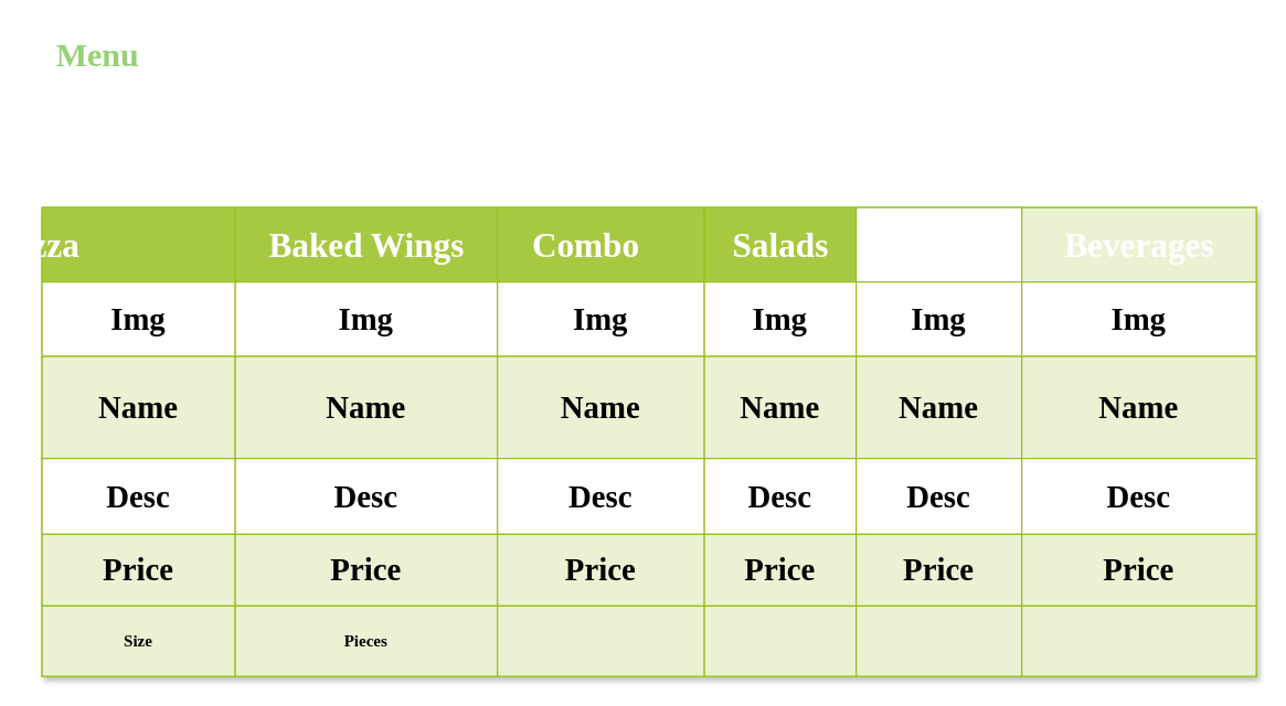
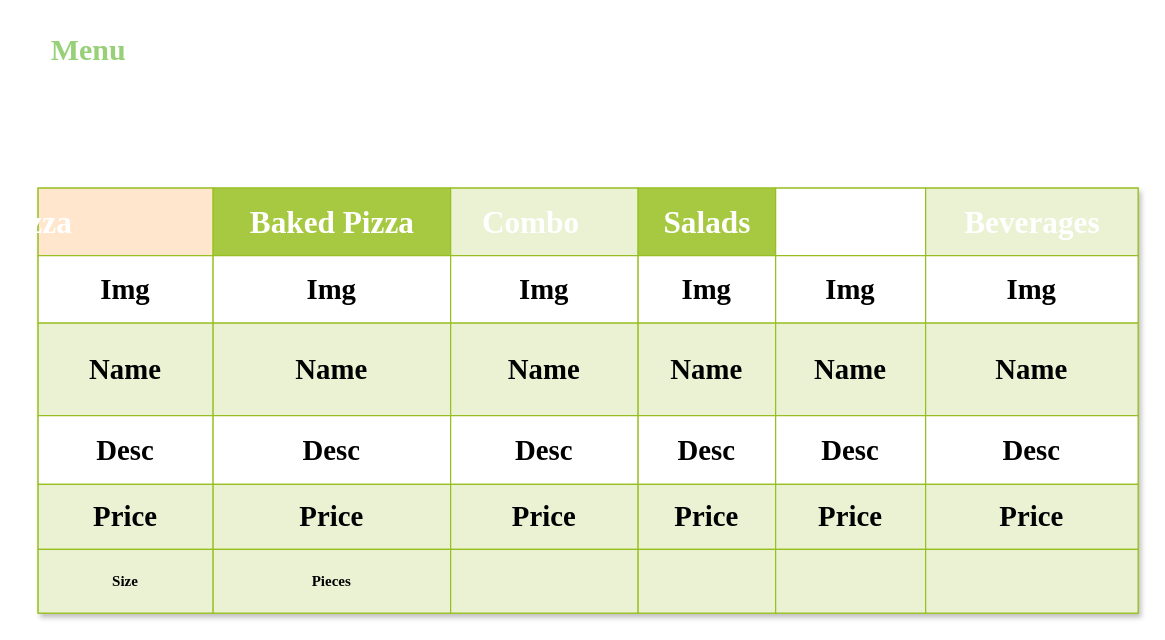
  <mxCell id="0" />
  <mxCell id="1" parent="0" />
  <mxCell id="2" value="sdfsdfsd" style="childLayout=tableLayout;recursiveResize=0;strokeColor=#98bf21;fillColor=#A7C942;shadow=1;fontFamily=Comic Sans MS;fontStyle=1;labelBorderColor=none;" vertex="1" parent="1"><mxGeometry x="30" y="150" width="880" height="340" as="geometry" /></mxCell>
  <mxCell id="3" style="shape=tableRow;horizontal=0;startSize=0;swimlaneHead=0;swimlaneBody=0;top=0;left=0;bottom=0;right=0;dropTarget=0;collapsible=0;recursiveResize=0;expand=0;fontStyle=1;strokeColor=inherit;fillColor=#ffffff;fontFamily=Comic Sans MS;labelBorderColor=none;" vertex="1" parent="2"><mxGeometry width="880" height="54" as="geometry" /></mxCell>
- <mxCell id="4" value="Pizza&lt;span style=&quot;white-space: pre; font-size: 25px;&quot;&gt;&#09;&lt;/span&gt;&lt;span style=&quot;white-space: pre; font-size: 25px;&quot;&gt;&#09;&lt;/span&gt;&lt;span style=&quot;white-space: pre; font-size: 25px;&quot;&gt;&#09;&lt;/span&gt;" style="connectable=0;recursiveResize=0;strokeColor=inherit;fillColor=#A7C942;align=center;fontStyle=1;fontColor=#FFFFFF;html=1;fontFamily=Comic Sans MS;labelBorderColor=none;fontSize=25;" vertex="1" parent="3"><mxGeometry width="140" height="54" as="geometry"><mxRectangle width="140" height="54" as="alternateBounds" /></mxGeometry></mxCell>
- <mxCell id="5" value="Baked Wings" style="connectable=0;recursiveResize=0;strokeColor=inherit;fillColor=#A7C942;align=center;fontStyle=1;fontColor=#FFFFFF;html=1;fontFamily=Comic Sans MS;labelBorderColor=none;fontSize=25;" vertex="1" parent="3"><mxGeometry x="140" width="190" height="54" as="geometry"><mxRectangle width="190" height="54" as="alternateBounds" /></mxGeometry></mxCell>
- <mxCell id="6" value="Combo&lt;span style=&quot;white-space: pre; font-size: 25px;&quot;&gt;&#09;&lt;/span&gt;" style="connectable=0;recursiveResize=0;strokeColor=inherit;fillColor=#A7C942;align=center;fontStyle=1;fontColor=#FFFFFF;html=1;fontFamily=Comic Sans MS;labelBorderColor=none;fontSize=25;" vertex="1" parent="3"><mxGeometry x="330" width="150" height="54" as="geometry"><mxRectangle width="150" height="54" as="alternateBounds" /></mxGeometry></mxCell>
+ <mxCell id="4" value="Pizza&lt;span style=&quot;white-space: pre; font-size: 25px;&quot;&gt;&#09;&lt;/span&gt;&lt;span style=&quot;white-space: pre; font-size: 25px;&quot;&gt;&#09;&lt;/span&gt;&lt;span style=&quot;white-space: pre; font-size: 25px;&quot;&gt;&#09;&lt;/span&gt;" style="connectable=0;recursiveResize=0;strokeColor=inherit;fillColor=#ffe6cc;align=center;fontStyle=1;fontColor=#FFFFFF;html=1;fontFamily=Comic Sans MS;labelBorderColor=none;fontSize=25;" vertex="1" parent="3"><mxGeometry width="140" height="54" as="geometry"><mxRectangle width="140" height="54" as="alternateBounds" /></mxGeometry></mxCell>
+ <mxCell id="5" value="Baked Pizza" style="connectable=0;recursiveResize=0;strokeColor=inherit;fillColor=#A7C942;align=center;fontStyle=1;fontColor=#FFFFFF;html=1;fontFamily=Comic Sans MS;labelBorderColor=none;fontSize=25;" vertex="1" parent="3"><mxGeometry x="140" width="190" height="54" as="geometry"><mxRectangle width="190" height="54" as="alternateBounds" /></mxGeometry></mxCell>
+ <mxCell id="6" value="Combo&lt;span style=&quot;white-space: pre; font-size: 25px;&quot;&gt;&#09;&lt;/span&gt;" style="connectable=0;recursiveResize=0;strokeColor=inherit;fillColor=#eaf2d3;align=center;fontStyle=1;fontColor=#FFFFFF;html=1;fontFamily=Comic Sans MS;labelBorderColor=none;fontSize=25;" vertex="1" parent="3"><mxGeometry x="330" width="150" height="54" as="geometry"><mxRectangle width="150" height="54" as="alternateBounds" /></mxGeometry></mxCell>
  <mxCell id="7" value="Salads" style="connectable=0;recursiveResize=0;strokeColor=inherit;fillColor=#A7C942;align=center;fontStyle=1;fontColor=#FFFFFF;html=1;fontFamily=Comic Sans MS;labelBorderColor=none;fontSize=25;" vertex="1" parent="3"><mxGeometry x="480" width="110" height="54" as="geometry"><mxRectangle width="110" height="54" as="alternateBounds" /></mxGeometry></mxCell>
  <mxCell id="8" value="Calzones" style="connectable=0;recursiveResize=0;strokeColor=inherit;fillColor=#ffffff;align=center;fontStyle=1;fontColor=#FFFFFF;html=1;fontFamily=Comic Sans MS;labelBorderColor=none;fontSize=25;" vertex="1" parent="3"><mxGeometry x="590" width="120" height="54" as="geometry"><mxRectangle width="120" height="54" as="alternateBounds" /></mxGeometry></mxCell>
  <mxCell id="9" value="Beverages" style="connectable=0;recursiveResize=0;strokeColor=inherit;fillColor=#eaf2d3;align=center;fontStyle=1;fontColor=#FFFFFF;html=1;fontFamily=Comic Sans MS;labelBorderColor=none;fontSize=25;" vertex="1" parent="3"><mxGeometry x="710" width="170" height="54" as="geometry"><mxRectangle width="170" height="54" as="alternateBounds" /></mxGeometry></mxCell>
  <mxCell id="10" value="" style="shape=tableRow;horizontal=0;startSize=0;swimlaneHead=0;swimlaneBody=0;top=0;left=0;bottom=0;right=0;dropTarget=0;collapsible=0;recursiveResize=0;expand=0;fontStyle=1;strokeColor=inherit;fillColor=#ffffff;fontFamily=Comic Sans MS;labelBorderColor=none;fontSize=23;" vertex="1" parent="2"><mxGeometry y="54" width="880" height="54" as="geometry" /></mxCell>
  <mxCell id="11" value="Img" style="connectable=0;recursiveResize=0;strokeColor=inherit;fillColor=inherit;align=center;whiteSpace=wrap;html=1;fontStyle=1;labelBackgroundColor=none;fontFamily=Comic Sans MS;labelBorderColor=none;fontSize=23;" vertex="1" parent="10"><mxGeometry width="140" height="54" as="geometry"><mxRectangle width="140" height="54" as="alternateBounds" /></mxGeometry></mxCell>
  <mxCell id="12" value="Img" style="connectable=0;recursiveResize=0;strokeColor=inherit;fillColor=inherit;align=center;whiteSpace=wrap;html=1;fontStyle=1;fontFamily=Comic Sans MS;labelBorderColor=none;fontSize=23;" vertex="1" parent="10"><mxGeometry x="140" width="190" height="54" as="geometry"><mxRectangle width="190" height="54" as="alternateBounds" /></mxGeometry></mxCell>
  <mxCell id="13" value="Img" style="connectable=0;recursiveResize=0;strokeColor=inherit;fillColor=inherit;align=center;whiteSpace=wrap;html=1;fontStyle=1;fontFamily=Comic Sans MS;labelBorderColor=none;fontSize=23;" vertex="1" parent="10"><mxGeometry x="330" width="150" height="54" as="geometry"><mxRectangle width="150" height="54" as="alternateBounds" /></mxGeometry></mxCell>
  <mxCell id="14" value="Img" style="connectable=0;recursiveResize=0;strokeColor=inherit;fillColor=inherit;align=center;whiteSpace=wrap;html=1;fontStyle=1;fontFamily=Comic Sans MS;labelBorderColor=none;fontSize=23;" vertex="1" parent="10"><mxGeometry x="480" width="110" height="54" as="geometry"><mxRectangle width="110" height="54" as="alternateBounds" /></mxGeometry></mxCell>
  <mxCell id="15" value="Img" style="connectable=0;recursiveResize=0;strokeColor=inherit;fillColor=inherit;align=center;whiteSpace=wrap;html=1;fontStyle=1;fontFamily=Comic Sans MS;labelBorderColor=none;fontSize=23;" vertex="1" parent="10"><mxGeometry x="590" width="120" height="54" as="geometry"><mxRectangle width="120" height="54" as="alternateBounds" /></mxGeometry></mxCell>
  <mxCell id="16" value="Img" style="connectable=0;recursiveResize=0;strokeColor=inherit;fillColor=inherit;align=center;whiteSpace=wrap;html=1;fontStyle=1;fontFamily=Comic Sans MS;labelBorderColor=none;fontSize=23;" vertex="1" parent="10"><mxGeometry x="710" width="170" height="54" as="geometry"><mxRectangle width="170" height="54" as="alternateBounds" /></mxGeometry></mxCell>
  <mxCell id="17" value="" style="shape=tableRow;horizontal=0;startSize=0;swimlaneHead=0;swimlaneBody=0;top=0;left=0;bottom=0;right=0;dropTarget=0;collapsible=0;recursiveResize=0;expand=0;fontStyle=1;strokeColor=inherit;fillColor=#EAF2D3;fontFamily=Comic Sans MS;labelBorderColor=none;fontSize=23;" vertex="1" parent="2"><mxGeometry y="108" width="880" height="74" as="geometry" /></mxCell>
  <mxCell id="18" value="Name" style="connectable=0;recursiveResize=0;strokeColor=inherit;fillColor=inherit;whiteSpace=wrap;html=1;fontFamily=Comic Sans MS;fontStyle=1;labelBorderColor=none;verticalAlign=middle;fontSize=23;" vertex="1" parent="17"><mxGeometry width="140" height="74" as="geometry"><mxRectangle width="140" height="74" as="alternateBounds" /></mxGeometry></mxCell>
  <mxCell id="19" value="Name" style="connectable=0;recursiveResize=0;strokeColor=inherit;fillColor=inherit;whiteSpace=wrap;html=1;fontFamily=Comic Sans MS;fontStyle=1;labelBorderColor=none;fontSize=23;" vertex="1" parent="17"><mxGeometry x="140" width="190" height="74" as="geometry"><mxRectangle width="190" height="74" as="alternateBounds" /></mxGeometry></mxCell>
  <mxCell id="20" value="Name" style="connectable=0;recursiveResize=0;strokeColor=inherit;fillColor=inherit;whiteSpace=wrap;html=1;fontFamily=Comic Sans MS;fontStyle=1;labelBorderColor=none;fontSize=23;" vertex="1" parent="17"><mxGeometry x="330" width="150" height="74" as="geometry"><mxRectangle width="150" height="74" as="alternateBounds" /></mxGeometry></mxCell>
  <mxCell id="21" value="Name" style="connectable=0;recursiveResize=0;strokeColor=inherit;fillColor=inherit;whiteSpace=wrap;html=1;fontFamily=Comic Sans MS;fontStyle=1;labelBorderColor=none;fontSize=23;" vertex="1" parent="17"><mxGeometry x="480" width="110" height="74" as="geometry"><mxRectangle width="110" height="74" as="alternateBounds" /></mxGeometry></mxCell>
  <mxCell id="22" value="Name" style="connectable=0;recursiveResize=0;strokeColor=inherit;fillColor=inherit;whiteSpace=wrap;html=1;fontFamily=Comic Sans MS;fontStyle=1;labelBorderColor=none;fontSize=23;" vertex="1" parent="17"><mxGeometry x="590" width="120" height="74" as="geometry"><mxRectangle width="120" height="74" as="alternateBounds" /></mxGeometry></mxCell>
  <mxCell id="23" value="Name" style="connectable=0;recursiveResize=0;strokeColor=inherit;fillColor=inherit;whiteSpace=wrap;html=1;fontFamily=Comic Sans MS;fontStyle=1;labelBorderColor=none;fontSize=23;" vertex="1" parent="17"><mxGeometry x="710" width="170" height="74" as="geometry"><mxRectangle width="170" height="74" as="alternateBounds" /></mxGeometry></mxCell>
  <mxCell id="24" value="" style="shape=tableRow;horizontal=0;startSize=0;swimlaneHead=0;swimlaneBody=0;top=0;left=0;bottom=0;right=0;dropTarget=0;collapsible=0;recursiveResize=0;expand=0;fontStyle=1;strokeColor=inherit;fillColor=#ffffff;fontFamily=Comic Sans MS;labelBorderColor=none;fontSize=23;" vertex="1" parent="2"><mxGeometry y="182" width="880" height="55" as="geometry" /></mxCell>
  <mxCell id="25" value="Desc" style="connectable=0;recursiveResize=0;strokeColor=inherit;fillColor=inherit;fontStyle=1;align=center;whiteSpace=wrap;html=1;fontFamily=Comic Sans MS;labelBorderColor=none;fontSize=23;" vertex="1" parent="24"><mxGeometry width="140" height="55" as="geometry"><mxRectangle width="140" height="55" as="alternateBounds" /></mxGeometry></mxCell>
  <mxCell id="26" value="Desc" style="connectable=0;recursiveResize=0;strokeColor=inherit;fillColor=inherit;fontStyle=1;align=center;whiteSpace=wrap;html=1;fontFamily=Comic Sans MS;labelBorderColor=none;fontSize=23;" vertex="1" parent="24"><mxGeometry x="140" width="190" height="55" as="geometry"><mxRectangle width="190" height="55" as="alternateBounds" /></mxGeometry></mxCell>
  <mxCell id="27" value="Desc" style="connectable=0;recursiveResize=0;strokeColor=inherit;fillColor=inherit;fontStyle=1;align=center;whiteSpace=wrap;html=1;fontFamily=Comic Sans MS;labelBorderColor=none;fontSize=23;" vertex="1" parent="24"><mxGeometry x="330" width="150" height="55" as="geometry"><mxRectangle width="150" height="55" as="alternateBounds" /></mxGeometry></mxCell>
  <mxCell id="28" value="Desc" style="connectable=0;recursiveResize=0;strokeColor=inherit;fillColor=inherit;fontStyle=1;align=center;whiteSpace=wrap;html=1;fontFamily=Comic Sans MS;labelBorderColor=none;fontSize=23;" vertex="1" parent="24"><mxGeometry x="480" width="110" height="55" as="geometry"><mxRectangle width="110" height="55" as="alternateBounds" /></mxGeometry></mxCell>
  <mxCell id="29" value="Desc" style="connectable=0;recursiveResize=0;strokeColor=inherit;fillColor=inherit;fontStyle=1;align=center;whiteSpace=wrap;html=1;fontFamily=Comic Sans MS;labelBorderColor=none;fontSize=23;" vertex="1" parent="24"><mxGeometry x="590" width="120" height="55" as="geometry"><mxRectangle width="120" height="55" as="alternateBounds" /></mxGeometry></mxCell>
  <mxCell id="30" value="Desc" style="connectable=0;recursiveResize=0;strokeColor=inherit;fillColor=inherit;fontStyle=1;align=center;whiteSpace=wrap;html=1;fontFamily=Comic Sans MS;labelBorderColor=none;fontSize=23;" vertex="1" parent="24"><mxGeometry x="710" width="170" height="55" as="geometry"><mxRectangle width="170" height="55" as="alternateBounds" /></mxGeometry></mxCell>
  <mxCell id="31" value="" style="shape=tableRow;horizontal=0;startSize=0;swimlaneHead=0;swimlaneBody=0;top=0;left=0;bottom=0;right=0;dropTarget=0;collapsible=0;recursiveResize=0;expand=0;fontStyle=1;strokeColor=inherit;fillColor=#EAF2D3;fontFamily=Comic Sans MS;labelBorderColor=none;fontSize=23;" vertex="1" parent="2"><mxGeometry y="237" width="880" height="52" as="geometry" /></mxCell>
  <mxCell id="32" value="Price" style="connectable=0;recursiveResize=0;strokeColor=inherit;fillColor=inherit;whiteSpace=wrap;html=1;fontFamily=Comic Sans MS;fontStyle=1;labelBorderColor=none;fontSize=23;" vertex="1" parent="31"><mxGeometry width="140" height="52" as="geometry"><mxRectangle width="140" height="52" as="alternateBounds" /></mxGeometry></mxCell>
  <mxCell id="33" value="Price" style="connectable=0;recursiveResize=0;strokeColor=inherit;fillColor=inherit;whiteSpace=wrap;html=1;fontFamily=Comic Sans MS;fontStyle=1;labelBorderColor=none;fontSize=23;" vertex="1" parent="31"><mxGeometry x="140" width="190" height="52" as="geometry"><mxRectangle width="190" height="52" as="alternateBounds" /></mxGeometry></mxCell>
  <mxCell id="34" value="Price" style="connectable=0;recursiveResize=0;strokeColor=inherit;fillColor=inherit;whiteSpace=wrap;html=1;fontFamily=Comic Sans MS;fontStyle=1;labelBorderColor=none;fontSize=23;" vertex="1" parent="31"><mxGeometry x="330" width="150" height="52" as="geometry"><mxRectangle width="150" height="52" as="alternateBounds" /></mxGeometry></mxCell>
  <mxCell id="35" value="Price" style="connectable=0;recursiveResize=0;strokeColor=inherit;fillColor=inherit;whiteSpace=wrap;html=1;fontFamily=Comic Sans MS;fontStyle=1;labelBorderColor=none;fontSize=23;" vertex="1" parent="31"><mxGeometry x="480" width="110" height="52" as="geometry"><mxRectangle width="110" height="52" as="alternateBounds" /></mxGeometry></mxCell>
  <mxCell id="36" value="Price" style="connectable=0;recursiveResize=0;strokeColor=inherit;fillColor=inherit;whiteSpace=wrap;html=1;fontFamily=Comic Sans MS;fontStyle=1;labelBorderColor=none;fontSize=23;" vertex="1" parent="31"><mxGeometry x="590" width="120" height="52" as="geometry"><mxRectangle width="120" height="52" as="alternateBounds" /></mxGeometry></mxCell>
  <mxCell id="37" value="Price" style="connectable=0;recursiveResize=0;strokeColor=inherit;fillColor=inherit;whiteSpace=wrap;html=1;fontFamily=Comic Sans MS;fontStyle=1;labelBorderColor=none;fontSize=23;" vertex="1" parent="31"><mxGeometry x="710" width="170" height="52" as="geometry"><mxRectangle width="170" height="52" as="alternateBounds" /></mxGeometry></mxCell>
  <mxCell id="38" value="" style="shape=tableRow;horizontal=0;startSize=0;swimlaneHead=0;swimlaneBody=0;top=0;left=0;bottom=0;right=0;dropTarget=0;collapsible=0;recursiveResize=0;expand=0;fontStyle=1;strokeColor=inherit;fillColor=#EAF2D3;fontFamily=Comic Sans MS;labelBorderColor=none;" vertex="1" parent="2"><mxGeometry y="289" width="880" height="51" as="geometry" /></mxCell>
  <mxCell id="39" value="Size" style="connectable=0;recursiveResize=0;strokeColor=inherit;fillColor=inherit;whiteSpace=wrap;html=1;fontFamily=Comic Sans MS;fontStyle=1;labelBorderColor=none;" vertex="1" parent="38"><mxGeometry width="140" height="51" as="geometry"><mxRectangle width="140" height="51" as="alternateBounds" /></mxGeometry></mxCell>
  <mxCell id="40" value="Pieces" style="connectable=0;recursiveResize=0;strokeColor=inherit;fillColor=inherit;whiteSpace=wrap;html=1;fontFamily=Comic Sans MS;fontStyle=1;labelBorderColor=none;" vertex="1" parent="38"><mxGeometry x="140" width="190" height="51" as="geometry"><mxRectangle width="190" height="51" as="alternateBounds" /></mxGeometry></mxCell>
  <mxCell id="41" value="" style="connectable=0;recursiveResize=0;strokeColor=inherit;fillColor=inherit;whiteSpace=wrap;html=1;fontFamily=Comic Sans MS;fontStyle=1;labelBorderColor=none;" vertex="1" parent="38"><mxGeometry x="330" width="150" height="51" as="geometry"><mxRectangle width="150" height="51" as="alternateBounds" /></mxGeometry></mxCell>
  <mxCell id="42" style="connectable=0;recursiveResize=0;strokeColor=inherit;fillColor=inherit;whiteSpace=wrap;html=1;fontFamily=Comic Sans MS;fontStyle=1;labelBorderColor=none;" vertex="1" parent="38"><mxGeometry x="480" width="110" height="51" as="geometry"><mxRectangle width="110" height="51" as="alternateBounds" /></mxGeometry></mxCell>
  <mxCell id="43" value="" style="connectable=0;recursiveResize=0;strokeColor=inherit;fillColor=inherit;whiteSpace=wrap;html=1;fontFamily=Comic Sans MS;fontStyle=1;labelBorderColor=none;" vertex="1" parent="38"><mxGeometry x="590" width="120" height="51" as="geometry"><mxRectangle width="120" height="51" as="alternateBounds" /></mxGeometry></mxCell>
  <mxCell id="44" value="" style="connectable=0;recursiveResize=0;strokeColor=inherit;fillColor=inherit;whiteSpace=wrap;html=1;fontFamily=Comic Sans MS;fontStyle=1;labelBorderColor=none;" vertex="1" parent="38"><mxGeometry x="710" width="170" height="51" as="geometry"><mxRectangle width="170" height="51" as="alternateBounds" /></mxGeometry></mxCell>
  <mxCell id="45" value="Menu" style="text;strokeColor=none;fillColor=none;html=1;fontSize=24;fontStyle=1;verticalAlign=middle;align=center;fontFamily=Comic Sans MS;fontColor=#97D077;" vertex="1" parent="1"><mxGeometry x="20" y="20" width="100" height="40" as="geometry" /></mxCell>
  <mxCell id="46" style="edgeStyle=orthogonalEdgeStyle;rounded=0;orthogonalLoop=1;jettySize=auto;html=1;exitX=0.5;exitY=1;exitDx=0;exitDy=0;" edge="1" parent="1" source="45" target="45"><mxGeometry relative="1" as="geometry" /></mxCell>
